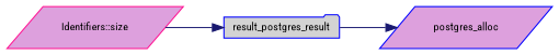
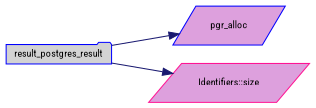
  digraph {
    fontname="Roboto Condensed"
    rankdir=LR
    node [color=blue fillcolor=plum fontname="Roboto Condensed" fontsize=10 shape=parallelogram style=filled]
    edge [color=midnightblue fontname="Roboto Condensed" fontsize=10 labelfontname=Helvetica labelfontsize=10 style=solid]
    n1 [fillcolor=lightgrey fontcolor=black height=0.2 label=result_postgres_result shape=folder width=0.4]
-   n2 [height=0.2 label=postgres_alloc width=0.4]
+   n2 [height=0.2 label=pgr_alloc width=0.4]
    n3 [color=deeppink height=0.2 label="Identifiers::size" width=0.4]
    n1 -> n2
-   n3 -> n1
+   n1 -> n3
  }
